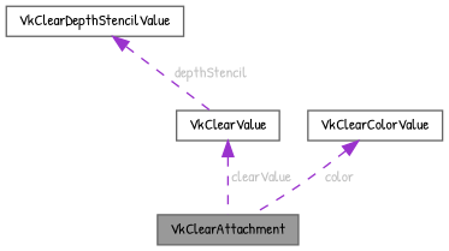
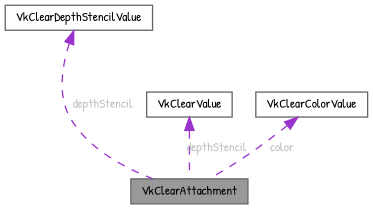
  digraph {
    fontname="Patrick Hand"
    node [color=gray40 fillcolor=white fontname="Patrick Hand" fontsize=10 shape=box style=filled]
    edge [color=darkorchid3 dir=back fontcolor=grey fontname="Patrick Hand" fontsize=10 labelfontname=Helvetica labelfontsize=10 style=dashed]
    n1 [fillcolor=grey60 fontcolor=black height=0.2 label=VkClearAttachment width=0.4]
    n2 [height=0.2 label=VkClearValue width=0.4]
    n3 [height=0.2 label=VkClearColorValue width=0.4]
    n4 [height=0.2 label=VkClearDepthStencilValue width=0.4]
-   n2 -> n1 [label=" clearValue"]
+   n2 -> n1 [label=" depthStencil"]
    n3 -> n1 [label=" color"]
-   n4 -> n2 [label=" depthStencil"]
+   n4 -> n1 [label=" depthStencil"]
  }
